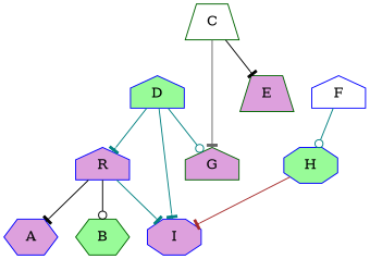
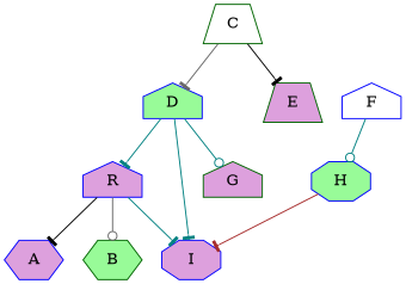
  digraph {
    node [color=blue fillcolor=plum shape=house style=filled]
    edge [arrowhead=tee color=teal]
    n1 [label=R]
    n2 [label=A shape=hexagon]
    n3 [color=darkgreen fillcolor=palegreen label=B shape=hexagon]
    n4 [label=I shape=octagon]
    n5 [fillcolor=palegreen label=D]
    n6 [color=darkgreen label=G]
    n7 [color=darkgreen fillcolor=white label=C shape=trapezium]
    n8 [color=darkgreen label=E shape=trapezium]
    n9 [fillcolor=white label=F]
    n10 [fillcolor=palegreen label=H shape=octagon]
    n1 -> n2 [color=black]
-   n1 -> n3 [arrowhead=odot color=black]
+   n1 -> n3 [arrowhead=odot color=gray40]
    n1 -> n4
    n5 -> n1
    n5 -> n4
    n5 -> n6 [arrowhead=odot]
-   n7 -> n6 [color=gray40]
+   n7 -> n5 [color=gray40]
    n7 -> n8 [color=black]
    n9 -> n10 [arrowhead=odot]
    n10 -> n4 [color=brown]
  }
